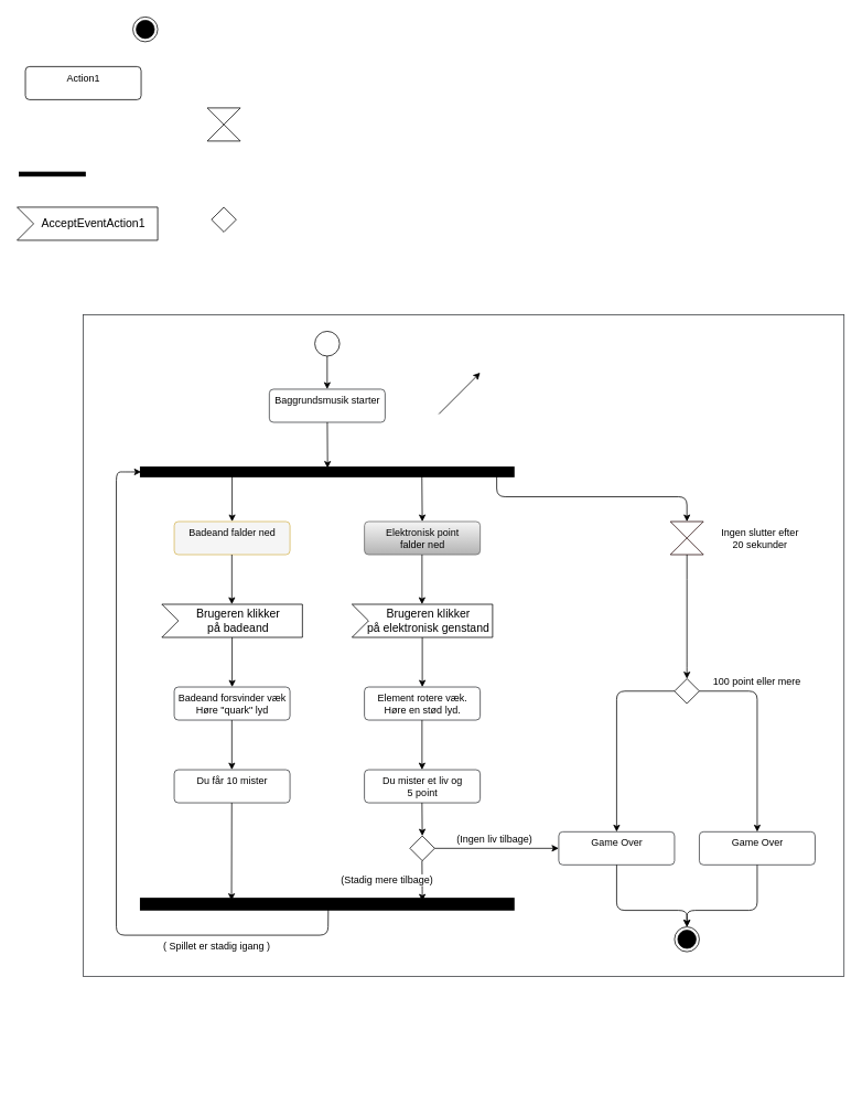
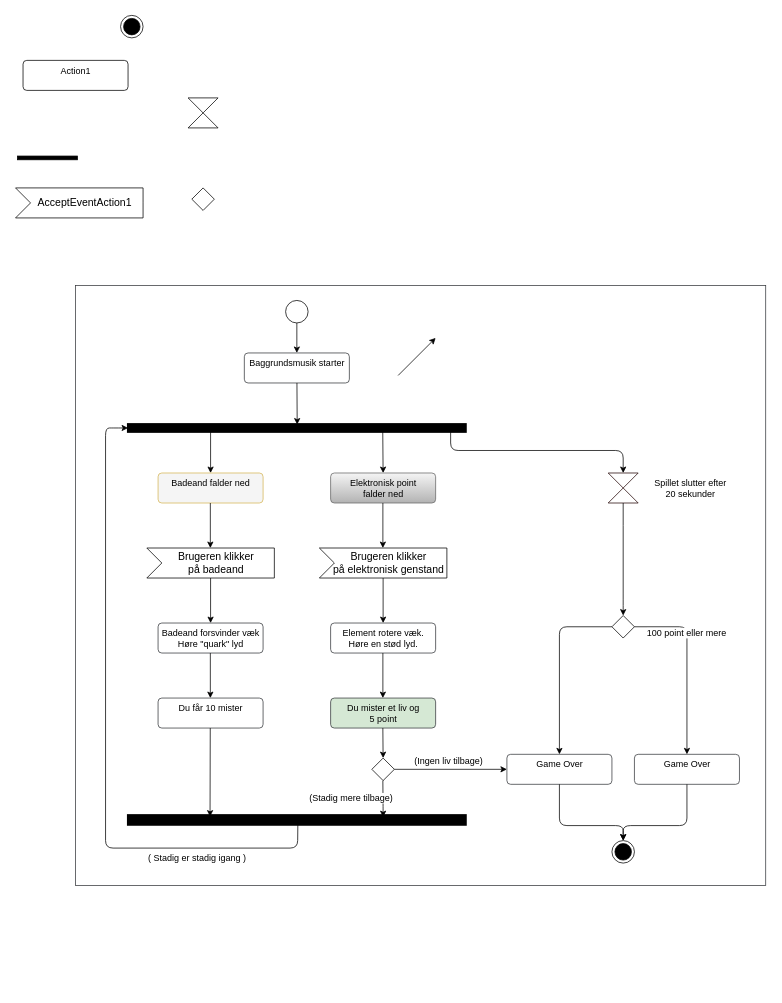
  <mxCell id="0" />
  <mxCell id="1" parent="0" />
  <mxCell id="2" value="" style="rounded=0;whiteSpace=wrap;html=1;fillColor=#FFFFFF;strokeColor=#36393d;" vertex="1" parent="1"><mxGeometry x="100" y="380" width="920" height="800" as="geometry" /></mxCell>
  <mxCell id="3" value="" style="ellipse;" vertex="1" parent="1"><mxGeometry x="380" y="400" width="30" height="30" as="geometry" /></mxCell>
  <mxCell id="4" value="Action1" style="html=1;align=center;verticalAlign=top;rounded=1;absoluteArcSize=1;arcSize=10;dashed=0;" vertex="1" parent="1"><mxGeometry x="30" y="80" width="140" height="40" as="geometry" /></mxCell>
  <mxCell id="5" value="" style="ellipse;html=1;shape=endState;fillColor=strokeColor;" vertex="1" parent="1"><mxGeometry x="160" y="20" width="30" height="30" as="geometry" /></mxCell>
  <mxCell id="6" value="" style="html=1;points=[];perimeter=orthogonalPerimeter;fillColor=strokeColor;rotation=-90;" vertex="1" parent="1"><mxGeometry x="60" y="170" width="5" height="80" as="geometry" /></mxCell>
  <mxCell id="7" value="AcceptEventAction1" style="html=1;shape=mxgraph.infographic.ribbonSimple;notch1=20;notch2=0;align=center;verticalAlign=middle;fontSize=14;fontStyle=0;fillColor=#FFFFFF;flipH=0;spacingRight=0;spacingLeft=14;" vertex="1" parent="1"><mxGeometry x="20" y="250" width="170" height="40" as="geometry" /></mxCell>
  <mxCell id="8" value="" style="shape=collate;whiteSpace=wrap;html=1;" vertex="1" parent="1"><mxGeometry x="250" y="130" width="40" height="40" as="geometry" /></mxCell>
  <mxCell id="9" value="" style="rhombus;" vertex="1" parent="1"><mxGeometry x="255" y="250" width="30" height="30" as="geometry" /></mxCell>
  <mxCell id="10" value="" style="endArrow=classic;html=1;" edge="1" parent="1"><mxGeometry width="50" height="50" relative="1" as="geometry"><mxPoint x="530" y="500" as="sourcePoint" /><mxPoint x="580" y="450" as="targetPoint" /></mxGeometry></mxCell>
  <mxCell id="11" value="" style="endArrow=classic;html=1;strokeColor=#000000;" edge="1" parent="1" source="3" target="12"><mxGeometry width="50" height="50" relative="1" as="geometry"><mxPoint x="400" y="450" as="sourcePoint" /><mxPoint x="450" y="400" as="targetPoint" /></mxGeometry></mxCell>
  <mxCell id="12" value="&lt;font color=&quot;#000000&quot;&gt;Baggrundsmusik starter&lt;/font&gt;" style="html=1;align=center;verticalAlign=top;rounded=1;absoluteArcSize=1;arcSize=10;dashed=0;fillColor=#FFFFFF;strokeColor=#36393d;" vertex="1" parent="1"><mxGeometry x="325" y="470" width="140" height="40" as="geometry" /></mxCell>
  <mxCell id="13" value="" style="html=1;points=[];perimeter=orthogonalPerimeter;rotation=-90;strokeWidth=8;fillColor=#000000;strokeColor=#000000;" vertex="1" parent="1"><mxGeometry x="392.5" y="347.5" width="5" height="445" as="geometry" /></mxCell>
  <mxCell id="14" value="" style="endArrow=classic;html=1;strokeColor=#000000;entryX=1.43;entryY=0.501;entryDx=0;entryDy=0;entryPerimeter=0;" edge="1" parent="1" source="12" target="13"><mxGeometry width="50" height="50" relative="1" as="geometry"><mxPoint x="405" y="440" as="sourcePoint" /><mxPoint x="405" y="480" as="targetPoint" /></mxGeometry></mxCell>
  <mxCell id="15" value="" style="endArrow=classic;html=1;strokeColor=#000000;entryX=0.5;entryY=0;entryDx=0;entryDy=0;" edge="1" parent="1" target="17"><mxGeometry width="50" height="50" relative="1" as="geometry"><mxPoint x="279.998" y="570" as="sourcePoint" /><mxPoint x="280.325" y="625.35" as="targetPoint" /></mxGeometry></mxCell>
  <mxCell id="16" value="" style="endArrow=classic;html=1;strokeColor=#000000;" edge="1" parent="1"><mxGeometry width="50" height="50" relative="1" as="geometry"><mxPoint x="509.478" y="570" as="sourcePoint" /><mxPoint x="510" y="630" as="targetPoint" /></mxGeometry></mxCell>
  <mxCell id="17" value="&lt;font color=&quot;#000000&quot;&gt;Badeand falder ned&lt;/font&gt;" style="html=1;align=center;verticalAlign=top;rounded=1;absoluteArcSize=1;arcSize=10;dashed=0;fillColor=#f5f5f5;strokeColor=#d6b656;" vertex="1" parent="1"><mxGeometry x="210" y="630" width="140" height="40" as="geometry" /></mxCell>
  <mxCell id="18" value="&lt;font color=&quot;#000000&quot;&gt;Elektronisk point &lt;br&gt;falder ned&lt;/font&gt;" style="html=1;align=center;verticalAlign=top;rounded=1;absoluteArcSize=1;arcSize=10;dashed=0;fillColor=#f5f5f5;strokeColor=#666666;gradientColor=#b3b3b3;" vertex="1" parent="1"><mxGeometry x="440" y="630" width="140" height="40" as="geometry" /></mxCell>
  <mxCell id="19" value="" style="endArrow=classic;html=1;strokeColor=#000000;entryX=0.5;entryY=0;entryDx=0;entryDy=0;" edge="1" parent="1"><mxGeometry width="50" height="50" relative="1" as="geometry"><mxPoint x="279.668" y="670" as="sourcePoint" /><mxPoint x="279.67" y="730" as="targetPoint" /></mxGeometry></mxCell>
  <mxCell id="20" value="" style="endArrow=classic;html=1;strokeColor=#000000;entryX=0.5;entryY=0;entryDx=0;entryDy=0;" edge="1" parent="1"><mxGeometry width="50" height="50" relative="1" as="geometry"><mxPoint x="509.668" y="670" as="sourcePoint" /><mxPoint x="509.67" y="730" as="targetPoint" /></mxGeometry></mxCell>
  <mxCell id="21" value="" style="endArrow=classic;html=1;strokeColor=#000000;entryX=0.5;entryY=0;entryDx=0;entryDy=0;" edge="1" parent="1" target="22"><mxGeometry width="50" height="50" relative="1" as="geometry"><mxPoint x="279.998" y="770" as="sourcePoint" /><mxPoint x="280.325" y="825.35" as="targetPoint" /></mxGeometry></mxCell>
  <mxCell id="22" value="&lt;font color=&quot;#000000&quot;&gt;Badeand forsvinder væk&lt;br&gt;Høre &quot;quark&quot; lyd&lt;br&gt;&lt;/font&gt;" style="html=1;align=center;verticalAlign=top;rounded=1;absoluteArcSize=1;arcSize=10;dashed=0;fillColor=#FFFFFF;strokeColor=#36393d;" vertex="1" parent="1"><mxGeometry x="210" y="830" width="140" height="40" as="geometry" /></mxCell>
  <mxCell id="23" value="" style="endArrow=classic;html=1;strokeColor=#000000;entryX=0.5;entryY=0;entryDx=0;entryDy=0;" edge="1" parent="1"><mxGeometry width="50" height="50" relative="1" as="geometry"><mxPoint x="279.668" y="870" as="sourcePoint" /><mxPoint x="279.67" y="930" as="targetPoint" /></mxGeometry></mxCell>
  <mxCell id="24" value="&lt;font color=&quot;#000000&quot;&gt;Brugeren klikker &lt;br&gt;på badeand&lt;/font&gt;" style="html=1;shape=mxgraph.infographic.ribbonSimple;notch1=20;notch2=0;align=center;verticalAlign=middle;fontSize=14;fontStyle=0;flipH=0;spacingRight=0;spacingLeft=14;fillColor=#FFFFFF;strokeColor=#000000;" vertex="1" parent="1"><mxGeometry x="195" y="730" width="170" height="40" as="geometry" /></mxCell>
  <mxCell id="25" value="&lt;font color=&quot;#000000&quot;&gt;Du får 10 mister&lt;br&gt;&lt;/font&gt;" style="html=1;align=center;verticalAlign=top;rounded=1;absoluteArcSize=1;arcSize=10;dashed=0;fillColor=#FFFFFF;strokeColor=#36393d;" vertex="1" parent="1"><mxGeometry x="210" y="930" width="140" height="40" as="geometry" /></mxCell>
  <mxCell id="26" value="" style="html=1;points=[];perimeter=orthogonalPerimeter;rotation=-90;strokeWidth=8;fillColor=#000000;strokeColor=#000000;" vertex="1" parent="1"><mxGeometry x="391.25" y="870" width="7.5" height="445" as="geometry" /></mxCell>
  <mxCell id="27" value="" style="endArrow=classic;html=1;strokeColor=#000000;entryX=1.1;entryY=0.24;entryDx=0;entryDy=0;entryPerimeter=0;" edge="1" parent="1" target="26"><mxGeometry width="50" height="50" relative="1" as="geometry"><mxPoint x="279.568" y="970" as="sourcePoint" /><mxPoint x="280.09" y="1030" as="targetPoint" /></mxGeometry></mxCell>
  <mxCell id="28" value="" style="endArrow=classic;html=1;strokeColor=#000000;exitX=-0.125;exitY=0.503;exitDx=0;exitDy=0;exitPerimeter=0;" edge="1" parent="1" source="26"><mxGeometry width="50" height="50" relative="1" as="geometry"><mxPoint x="289.568" y="980" as="sourcePoint" /><mxPoint x="170" y="570" as="targetPoint" /><Array as="points"><mxPoint x="396" y="1130" /><mxPoint x="140" y="1130" /><mxPoint x="140" y="570" /><mxPoint x="150" y="570" /></Array></mxGeometry></mxCell>
- <mxCell id="29" value="&lt;span style=&quot;color: rgb(0, 0, 0); font-family: Helvetica; font-size: 12px; font-style: normal; font-variant-ligatures: normal; font-variant-caps: normal; font-weight: 400; letter-spacing: normal; orphans: 2; text-align: center; text-indent: 0px; text-transform: none; widows: 2; word-spacing: 0px; -webkit-text-stroke-width: 0px; background-color: rgb(255, 255, 255); text-decoration-thickness: initial; text-decoration-style: initial; text-decoration-color: initial; float: none; display: inline !important;&quot;&gt;( Spillet er stadig igang )&lt;/span&gt;" style="text;whiteSpace=wrap;html=1;fontColor=#000000;" vertex="1" parent="1"><mxGeometry x="195" y="1130" width="150" height="40" as="geometry" /></mxCell>
+ <mxCell id="29" value="&lt;span style=&quot;color: rgb(0, 0, 0); font-family: Helvetica; font-size: 12px; font-style: normal; font-variant-ligatures: normal; font-variant-caps: normal; font-weight: 400; letter-spacing: normal; orphans: 2; text-align: center; text-indent: 0px; text-transform: none; widows: 2; word-spacing: 0px; -webkit-text-stroke-width: 0px; background-color: rgb(255, 255, 255); text-decoration-thickness: initial; text-decoration-style: initial; text-decoration-color: initial; float: none; display: inline !important;&quot;&gt;( Stadig er stadig igang )&lt;/span&gt;" style="text;whiteSpace=wrap;html=1;fontColor=#000000;" vertex="1" parent="1"><mxGeometry x="195" y="1130" width="150" height="40" as="geometry" /></mxCell>
  <mxCell id="30" value="" style="endArrow=classic;html=1;strokeColor=#000000;entryX=0.5;entryY=0;entryDx=0;entryDy=0;" edge="1" parent="1" target="31"><mxGeometry width="50" height="50" relative="1" as="geometry"><mxPoint x="509.998" y="770" as="sourcePoint" /><mxPoint x="510.325" y="825.35" as="targetPoint" /></mxGeometry></mxCell>
  <mxCell id="31" value="&lt;font color=&quot;#000000&quot;&gt;Element rotere væk.&lt;br&gt;Høre en stød lyd.&lt;br&gt;&lt;/font&gt;" style="html=1;align=center;verticalAlign=top;rounded=1;absoluteArcSize=1;arcSize=10;dashed=0;fillColor=#FFFFFF;strokeColor=#36393d;" vertex="1" parent="1"><mxGeometry x="440" y="830" width="140" height="40" as="geometry" /></mxCell>
  <mxCell id="32" value="" style="endArrow=classic;html=1;strokeColor=#000000;entryX=0.5;entryY=0;entryDx=0;entryDy=0;" edge="1" parent="1"><mxGeometry width="50" height="50" relative="1" as="geometry"><mxPoint x="509.668" y="870" as="sourcePoint" /><mxPoint x="509.67" y="930" as="targetPoint" /></mxGeometry></mxCell>
  <mxCell id="33" value="&lt;font color=&quot;#000000&quot;&gt;Brugeren klikker &lt;br&gt;på elektronisk genstand&lt;/font&gt;" style="html=1;shape=mxgraph.infographic.ribbonSimple;notch1=20;notch2=0;align=center;verticalAlign=middle;fontSize=14;fontStyle=0;flipH=0;spacingRight=0;spacingLeft=14;fillColor=#FFFFFF;strokeColor=#000000;" vertex="1" parent="1"><mxGeometry x="425" y="730" width="170" height="40" as="geometry" /></mxCell>
- <mxCell id="34" value="&lt;font color=&quot;#000000&quot;&gt;Du mister et liv og &lt;br&gt;5 point&lt;br&gt;&lt;/font&gt;" style="html=1;align=center;verticalAlign=top;rounded=1;absoluteArcSize=1;arcSize=10;dashed=0;fillColor=#FFFFFF;strokeColor=#36393d;" vertex="1" parent="1"><mxGeometry x="440" y="930" width="140" height="40" as="geometry" /></mxCell>
+ <mxCell id="34" value="&lt;font color=&quot;#000000&quot;&gt;Du mister et liv og &lt;br&gt;5 point&lt;br&gt;&lt;/font&gt;" style="html=1;align=center;verticalAlign=top;rounded=1;absoluteArcSize=1;arcSize=10;dashed=0;fillColor=#d5e8d4;strokeColor=#36393d;" vertex="1" parent="1"><mxGeometry x="440" y="930" width="140" height="40" as="geometry" /></mxCell>
  <mxCell id="35" value="" style="rhombus;strokeColor=#000000;fillColor=#FFFFFF;" vertex="1" parent="1"><mxGeometry x="495" y="1010" width="30" height="30" as="geometry" /></mxCell>
  <mxCell id="36" value="" style="endArrow=classic;html=1;strokeColor=#000000;" edge="1" parent="1"><mxGeometry width="50" height="50" relative="1" as="geometry"><mxPoint x="509.628" y="970" as="sourcePoint" /><mxPoint x="510" y="1010" as="targetPoint" /></mxGeometry></mxCell>
  <mxCell id="37" value="" style="endArrow=classic;html=1;strokeColor=#000000;" edge="1" parent="1" target="26"><mxGeometry width="50" height="50" relative="1" as="geometry"><mxPoint x="509.628" y="1040" as="sourcePoint" /><mxPoint x="510" y="1080" as="targetPoint" /><Array as="points"><mxPoint x="510" y="1080" /></Array></mxGeometry></mxCell>
  <mxCell id="38" value="&lt;span style=&quot;color: rgb(0, 0, 0); font-family: Helvetica; font-size: 12px; font-style: normal; font-variant-ligatures: normal; font-variant-caps: normal; font-weight: 400; letter-spacing: normal; orphans: 2; text-align: center; text-indent: 0px; text-transform: none; widows: 2; word-spacing: 0px; -webkit-text-stroke-width: 0px; background-color: rgb(255, 255, 255); text-decoration-thickness: initial; text-decoration-style: initial; text-decoration-color: initial; float: none; display: inline !important;&quot;&gt;(Stadig&amp;nbsp;mere tilbage)&lt;/span&gt;" style="text;whiteSpace=wrap;html=1;fontColor=#000000;" vertex="1" parent="1"><mxGeometry x="410" y="1050" width="150" height="40" as="geometry" /></mxCell>
  <mxCell id="39" value="" style="shape=collate;whiteSpace=wrap;html=1;strokeColor=#230606;fillColor=#FFFFFF;" vertex="1" parent="1"><mxGeometry x="810" y="630" width="40" height="40" as="geometry" /></mxCell>
- <mxCell id="40" value="&lt;div style=&quot;text-align: center;&quot;&gt;&lt;span style=&quot;background-color: rgb(255, 255, 255);&quot;&gt;Ingen slutter efter &lt;br&gt;20 sekunder&lt;/span&gt;&lt;/div&gt;" style="text;whiteSpace=wrap;html=1;fontColor=#000000;" vertex="1" parent="1"><mxGeometry x="870" y="630" width="110" height="40" as="geometry" /></mxCell>
+ <mxCell id="40" value="&lt;div style=&quot;text-align: center;&quot;&gt;&lt;span style=&quot;background-color: rgb(255, 255, 255);&quot;&gt;Spillet slutter efter &lt;br&gt;20 sekunder&lt;/span&gt;&lt;/div&gt;" style="text;whiteSpace=wrap;html=1;fontColor=#000000;" vertex="1" parent="1"><mxGeometry x="870" y="630" width="110" height="40" as="geometry" /></mxCell>
  <mxCell id="41" value="" style="endArrow=classic;html=1;strokeColor=#000000;" edge="1" parent="1"><mxGeometry width="50" height="50" relative="1" as="geometry"><mxPoint x="599.998" y="570" as="sourcePoint" /><mxPoint x="830" y="630" as="targetPoint" /><Array as="points"><mxPoint x="600" y="600" /><mxPoint x="830" y="600" /></Array></mxGeometry></mxCell>
  <mxCell id="42" value="" style="endArrow=classic;html=1;strokeColor=#000000;entryX=0.5;entryY=0;entryDx=0;entryDy=0;" edge="1" parent="1" target="43"><mxGeometry width="50" height="50" relative="1" as="geometry"><mxPoint x="829.998" y="670" as="sourcePoint" /><mxPoint x="1060" y="730" as="targetPoint" /><Array as="points"><mxPoint x="830" y="700" /><mxPoint x="830" y="800" /></Array></mxGeometry></mxCell>
  <mxCell id="43" value="" style="rhombus;strokeColor=#000000;fillColor=#FFFFFF;" vertex="1" parent="1"><mxGeometry x="815" y="820" width="30" height="30" as="geometry" /></mxCell>
  <mxCell id="44" value="" style="endArrow=classic;html=1;strokeColor=#000000;exitX=0;exitY=0.5;exitDx=0;exitDy=0;" edge="1" parent="1" source="43" target="45"><mxGeometry width="50" height="50" relative="1" as="geometry"><mxPoint x="769.998" y="840" as="sourcePoint" /><mxPoint x="770" y="990" as="targetPoint" /><Array as="points"><mxPoint x="745" y="835" /></Array></mxGeometry></mxCell>
  <mxCell id="45" value="&lt;font color=&quot;#000000&quot;&gt;Game Over&lt;br&gt;&lt;/font&gt;" style="html=1;align=center;verticalAlign=top;rounded=1;absoluteArcSize=1;arcSize=10;dashed=0;fillColor=#FFFFFF;strokeColor=#36393d;" vertex="1" parent="1"><mxGeometry x="675" y="1005" width="140" height="40" as="geometry" /></mxCell>
  <mxCell id="46" value="" style="endArrow=classic;html=1;strokeColor=#000000;entryX=0;entryY=0.5;entryDx=0;entryDy=0;exitX=1;exitY=0.5;exitDx=0;exitDy=0;" edge="1" parent="1" source="35" target="45"><mxGeometry width="50" height="50" relative="1" as="geometry"><mxPoint x="524.998" y="1030" as="sourcePoint" /><mxPoint x="525.37" y="1070" as="targetPoint" /></mxGeometry></mxCell>
  <mxCell id="47" value="" style="endArrow=classic;html=1;strokeColor=#000000;exitX=0.5;exitY=1;exitDx=0;exitDy=0;entryX=0.5;entryY=0;entryDx=0;entryDy=0;" edge="1" parent="1" source="45" target="48"><mxGeometry width="50" height="50" relative="1" as="geometry"><mxPoint x="535" y="1035" as="sourcePoint" /><mxPoint x="680" y="1035" as="targetPoint" /><Array as="points"><mxPoint x="745" y="1100" /><mxPoint x="830" y="1100" /></Array></mxGeometry></mxCell>
  <mxCell id="48" value="" style="ellipse;html=1;shape=endState;fillColor=strokeColor;strokeColor=#000000;" vertex="1" parent="1"><mxGeometry x="815" y="1120" width="30" height="30" as="geometry" /></mxCell>
  <mxCell id="49" value="&lt;font color=&quot;#000000&quot;&gt;Game Over&lt;br&gt;&lt;/font&gt;" style="html=1;align=center;verticalAlign=top;rounded=1;absoluteArcSize=1;arcSize=10;dashed=0;fillColor=#FFFFFF;strokeColor=#36393d;" vertex="1" parent="1"><mxGeometry x="845" y="1005" width="140" height="40" as="geometry" /></mxCell>
  <mxCell id="50" value="" style="endArrow=classic;html=1;strokeColor=#000000;entryX=0.5;entryY=0;entryDx=0;entryDy=0;exitX=0.5;exitY=1;exitDx=0;exitDy=0;" edge="1" parent="1" source="49" target="48"><mxGeometry width="50" height="50" relative="1" as="geometry"><mxPoint x="755" y="1055" as="sourcePoint" /><mxPoint x="840" y="1130" as="targetPoint" /><Array as="points"><mxPoint x="915" y="1100" /><mxPoint x="830" y="1100" /></Array></mxGeometry></mxCell>
  <mxCell id="51" value="" style="endArrow=classic;html=1;strokeColor=#000000;exitX=1;exitY=0.5;exitDx=0;exitDy=0;entryX=0.5;entryY=0;entryDx=0;entryDy=0;" edge="1" parent="1" source="43" target="49"><mxGeometry width="50" height="50" relative="1" as="geometry"><mxPoint x="825" y="845" as="sourcePoint" /><mxPoint x="755" y="1015" as="targetPoint" /><Array as="points"><mxPoint x="915" y="835" /></Array></mxGeometry></mxCell>
  <mxCell id="52" value="&lt;span style=&quot;color: rgb(0, 0, 0); font-family: Helvetica; font-size: 12px; font-style: normal; font-variant-ligatures: normal; font-variant-caps: normal; font-weight: 400; letter-spacing: normal; orphans: 2; text-align: center; text-indent: 0px; text-transform: none; widows: 2; word-spacing: 0px; -webkit-text-stroke-width: 0px; background-color: rgb(255, 255, 255); text-decoration-thickness: initial; text-decoration-style: initial; text-decoration-color: initial; float: none; display: inline !important;&quot;&gt;(Ingen liv tilbage)&lt;/span&gt;" style="text;whiteSpace=wrap;html=1;fontColor=#000000;" vertex="1" parent="1"><mxGeometry x="550" y="1000" width="150" height="40" as="geometry" /></mxCell>
- <mxCell id="53" value="&lt;span style=&quot;color: rgb(0, 0, 0); font-family: Helvetica; font-size: 12px; font-style: normal; font-variant-ligatures: normal; font-variant-caps: normal; font-weight: 400; letter-spacing: normal; orphans: 2; text-align: center; text-indent: 0px; text-transform: none; widows: 2; word-spacing: 0px; -webkit-text-stroke-width: 0px; background-color: rgb(255, 255, 255); text-decoration-thickness: initial; text-decoration-style: initial; text-decoration-color: initial; float: none; display: inline !important;&quot;&gt;100 point eller mere&lt;/span&gt;" style="text;whiteSpace=wrap;html=1;fontColor=#000000;" vertex="1" parent="1"><mxGeometry x="860" y="810" width="150" height="40" as="geometry" /></mxCell>
+ <mxCell id="53" value="&lt;span style=&quot;color: rgb(0, 0, 0); font-family: Helvetica; font-size: 12px; font-style: normal; font-variant-ligatures: normal; font-variant-caps: normal; font-weight: 400; letter-spacing: normal; orphans: 2; text-align: center; text-indent: 0px; text-transform: none; widows: 2; word-spacing: 0px; -webkit-text-stroke-width: 0px; background-color: rgb(255, 255, 255); text-decoration-thickness: initial; text-decoration-style: initial; text-decoration-color: initial; float: none; display: inline !important;&quot;&gt;100 point eller mere&lt;/span&gt;" style="text;whiteSpace=wrap;html=1;fontColor=#000000;" vertex="1" parent="1"><mxGeometry x="860" y="830" width="150" height="40" as="geometry" /></mxCell>
